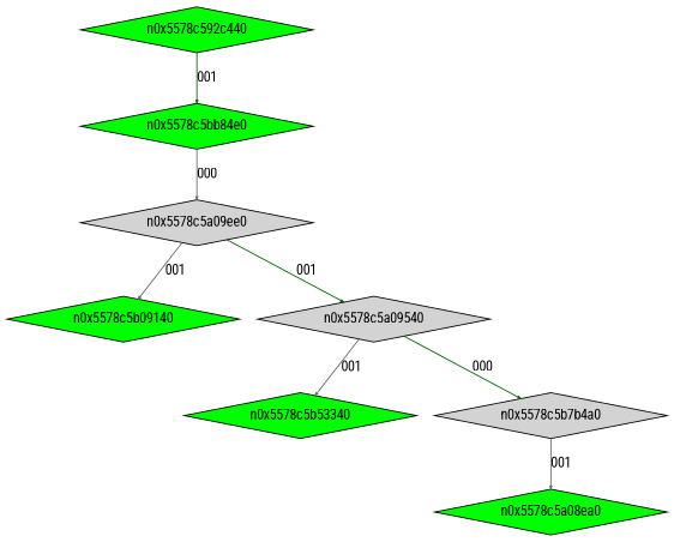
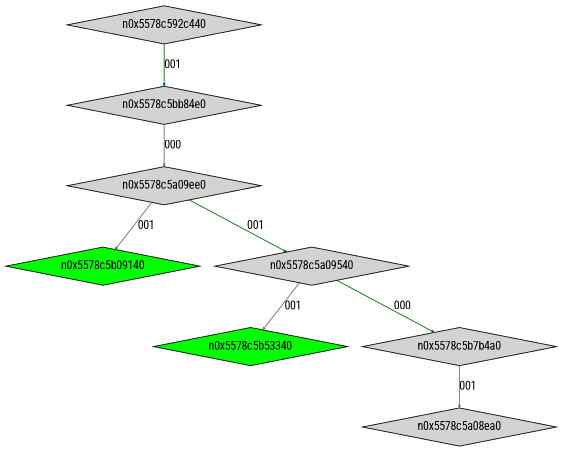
  digraph {
    fontname="Roboto Condensed"
    node [fontname="Roboto Condensed" shape=diamond style=filled]
    edge [arrowsize=.3 color=gray40 fontname="Roboto Condensed"]
-   n0x5578c592c440 [height=.1 width=.1 fillcolor=green]
-   n0x5578c5bb84e0 [height=.1 width=.1 fillcolor=green]
+   n0x5578c592c440 [height=.1 width=.1]
+   n0x5578c5bb84e0 [height=.1 width=.1]
    n0x5578c5a09ee0 [height=.1 width=.1]
    n0x5578c5b09140 [fillcolor=green height=.1 width=.1]
    n0x5578c5a09540 [height=.1 width=.1]
    n0x5578c5b53340 [fillcolor=green height=.1 width=.1]
    n0x5578c5b7b4a0 [height=.1 width=.1]
-   n0x5578c5a08ea0 [fillcolor=green height=.1 width=.1]
+   n0x5578c5a08ea0 [fillcolor=lightgrey height=.1 width=.1]
    n0x5578c592c440 -> n0x5578c5bb84e0 [color=darkgreen label=001]
    n0x5578c5bb84e0 -> n0x5578c5a09ee0 [label=000]
    n0x5578c5a09ee0 -> n0x5578c5b09140 [label=001]
    n0x5578c5a09ee0 -> n0x5578c5a09540 [color=darkgreen label=001]
    n0x5578c5a09540 -> n0x5578c5b53340 [label=001]
    n0x5578c5a09540 -> n0x5578c5b7b4a0 [color=darkgreen label=000]
    n0x5578c5b7b4a0 -> n0x5578c5a08ea0 [label=001]
  }
